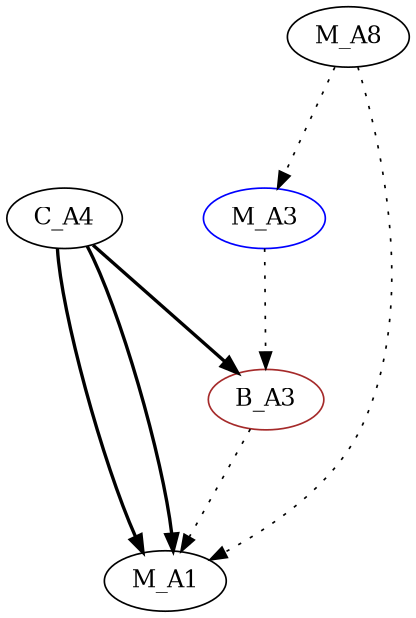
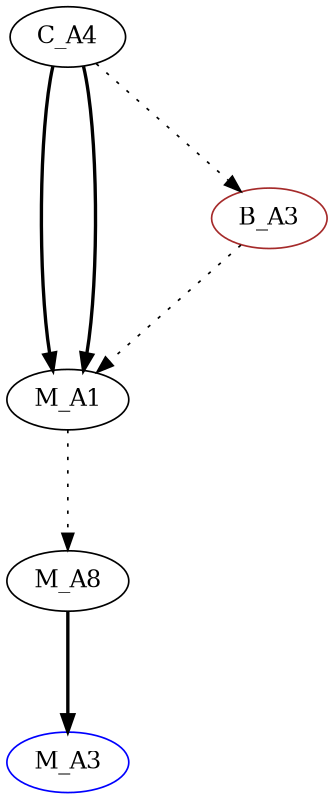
  digraph {
    mindist=1.0
    nodesep=0.6
    rankdir=TB
    ranksep=1.0
    node [color=black cpu=0 fillcolor=white patentry=0 patexit=0 pattern=PatA style=filled toffs=0 type=tmsg bpid=0 evtno=4043 fid=1 gid=4043 sid=0]
    edge [style=dotted type=defdst]
    n1 [label=C_A4 patentry=1 qty=1999 tvalid=0 type=flow vabs=true bpid="" evtno="" fid="" gid="" sid=""]
    M_A1 [par="0xffffffffffff0001" patentry=1]
    B_A3 [color=brown patexit=1 qlo=true tperiod=100000 type=block toffs="" bpid="" evtno="" fid="" gid="" sid=""]
    n4 [label=M_A8 par="0xffffffffffff0101"]
    M_A3 [color=blue par="0xffffffffffff0201"]
    n1 -> M_A1 [style=bold]
    n1 -> M_A1 [style=bold type=flowdst]
-   n1 -> B_A3 [style=bold type=target]
-   n4 -> M_A1
+   n1 -> B_A3 [type=target]
+   M_A1 -> n4
    B_A3 -> M_A1 [type=altdst]
-   n4 -> M_A3
-   M_A3 -> B_A3
+   n4 -> M_A3 [style=bold]
  }
